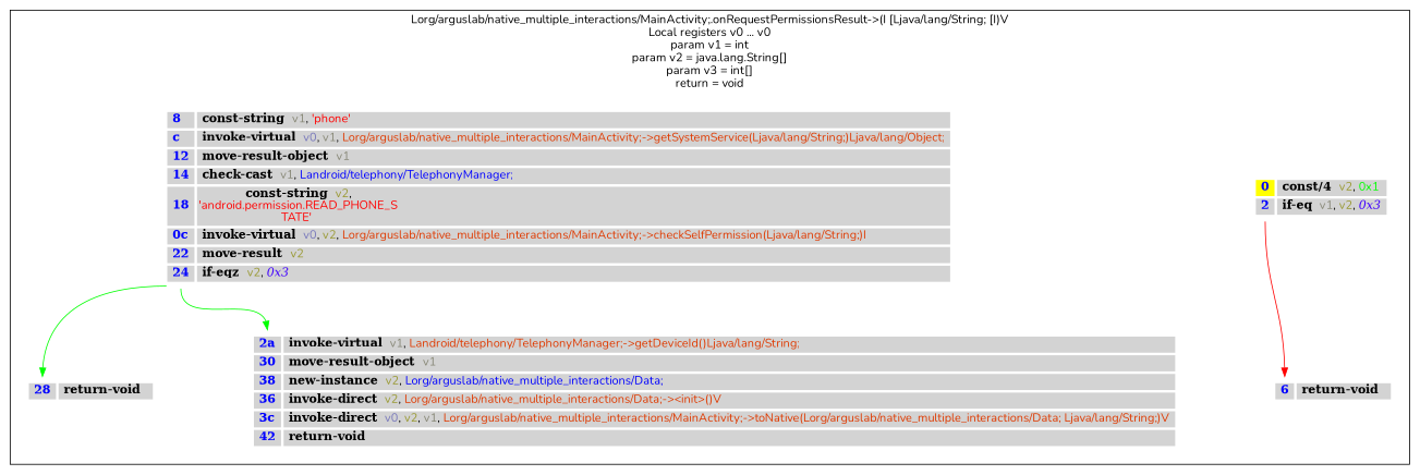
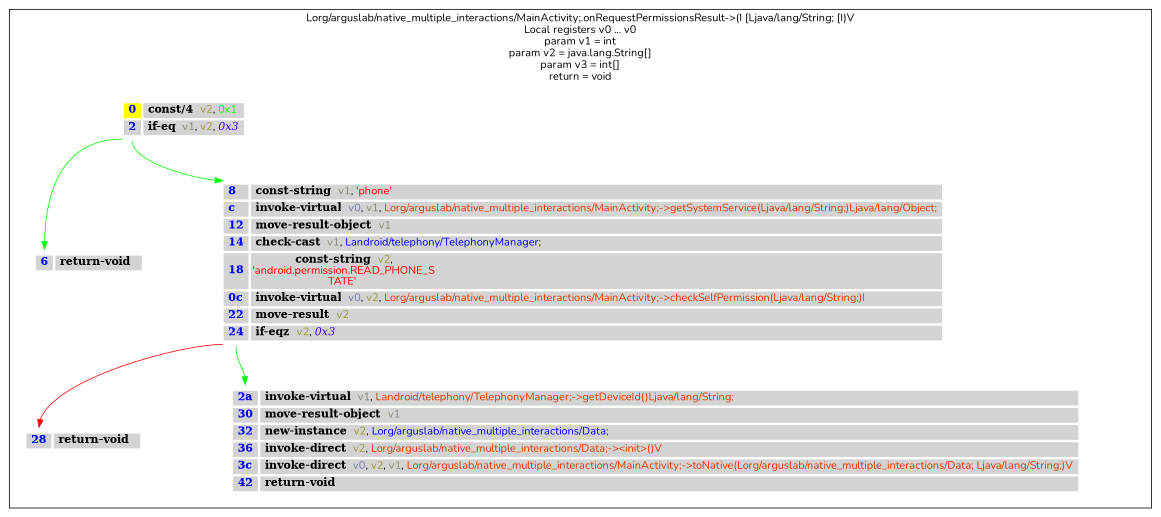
  digraph {
    fontname=Nunito
    rankdir=TB
    node [fontname=Nunito shape=plaintext]
    edge [color=red fontname=Nunito headport=header tailport=tail]
    n1 [height=0.95833 label=< <TABLE BORDER="0" CELLBORDER="0" CELLSPACING="3"> <TR><TD PORT="header"></TD></TR> <TR><TD ALIGN="LEFT" BGCOLOR="yellow"> <FONT FACE="Times-Bold" color="blue">0</FONT> </TD><TD ALIGN="LEFT" BGCOLOR="lightgray"> <FONT FACE="Times-Bold" color="black">const/4 </FONT> <FONT color="#999933">v2</FONT>, <FONT color="green">0x1</FONT> </TD></TR> <TR><TD ALIGN="LEFT" BGCOLOR="lightgray"> <FONT FACE="Times-Bold" color="blue">2</FONT> </TD><TD ALIGN="LEFT" BGCOLOR="lightgray"> <FONT FACE="Times-Bold" color="black">if-eq </FONT> <FONT color="#888877">v1</FONT>, <FONT color="#999933">v2</FONT>, <FONT FACE="Times-Italic" color="#4000FF">0x3</FONT> </TD></TR> <TR><TD PORT="tail"></TD></TR> </TABLE>> width=2.6528]
    n2 [height=0.65278 label=< <TABLE BORDER="0" CELLBORDER="0" CELLSPACING="3"> <TR><TD PORT="header"></TD></TR> <TR><TD ALIGN="LEFT" BGCOLOR="lightgray"> <FONT FACE="Times-Bold" color="blue">6</FONT> </TD><TD ALIGN="LEFT" BGCOLOR="lightgray"> <FONT FACE="Times-Bold" color="black">return-void </FONT>  </TD></TR> <TR><TD PORT="tail"></TD></TR> </TABLE>> width=2.2639]
    n3 [height=3.1667 label=< <TABLE BORDER="0" CELLBORDER="0" CELLSPACING="3"> <TR><TD PORT="header"></TD></TR> <TR><TD ALIGN="LEFT" BGCOLOR="lightgray"> <FONT FACE="Times-Bold" color="blue">8</FONT> </TD><TD ALIGN="LEFT" BGCOLOR="lightgray"> <FONT FACE="Times-Bold" color="black">const-string </FONT> <FONT color="#888877">v1</FONT>, <FONT color="red">'phone'</FONT> </TD></TR> <TR><TD ALIGN="LEFT" BGCOLOR="lightgray"> <FONT FACE="Times-Bold" color="blue">c</FONT> </TD><TD ALIGN="LEFT" BGCOLOR="lightgray"> <FONT FACE="Times-Bold" color="black">invoke-virtual </FONT> <FONT color="#7777BB">v0</FONT>, <FONT color="#888877">v1</FONT>, <FONT color="#DF3A01">Lorg/arguslab/native_multiple_interactions/MainActivity;-&gt;getSystemService(Ljava/lang/String;)Ljava/lang/Object;</FONT> </TD></TR> <TR><TD ALIGN="LEFT" BGCOLOR="lightgray"> <FONT FACE="Times-Bold" color="blue">12</FONT> </TD><TD ALIGN="LEFT" BGCOLOR="lightgray"> <FONT FACE="Times-Bold" color="black">move-result-object </FONT> <FONT color="#888877">v1</FONT> </TD></TR> <TR><TD ALIGN="LEFT" BGCOLOR="lightgray"> <FONT FACE="Times-Bold" color="blue">14</FONT> </TD><TD ALIGN="LEFT" BGCOLOR="lightgray"> <FONT FACE="Times-Bold" color="black">check-cast </FONT> <FONT color="#888877">v1</FONT>, <FONT color="#0000FF">Landroid/telephony/TelephonyManager;</FONT> </TD></TR> <TR><TD ALIGN="LEFT" BGCOLOR="lightgray"> <FONT FACE="Times-Bold" color="blue">18</FONT> </TD><TD ALIGN="LEFT" BGCOLOR="lightgray"> <FONT FACE="Times-Bold" color="black">const-string </FONT> <FONT color="#999933">v2</FONT>, <FONT color="red"><br/>'android.permission.READ_PHONE_S<br/>TATE'</FONT> </TD></TR> <TR><TD ALIGN="LEFT" BGCOLOR="lightgray"> <FONT FACE="Times-Bold" color="blue">0c</FONT> </TD><TD ALIGN="LEFT" BGCOLOR="lightgray"> <FONT FACE="Times-Bold" color="black">invoke-virtual </FONT> <FONT color="#7777BB">v0</FONT>, <FONT color="#999933">v2</FONT>, <FONT color="#DF3A01">Lorg/arguslab/native_multiple_interactions/MainActivity;-&gt;checkSelfPermission(Ljava/lang/String;)I</FONT> </TD></TR> <TR><TD ALIGN="LEFT" BGCOLOR="lightgray"> <FONT FACE="Times-Bold" color="blue">22</FONT> </TD><TD ALIGN="LEFT" BGCOLOR="lightgray"> <FONT FACE="Times-Bold" color="black">move-result </FONT> <FONT color="#999933">v2</FONT> </TD></TR> <TR><TD ALIGN="LEFT" BGCOLOR="lightgray"> <FONT FACE="Times-Bold" color="blue">24</FONT> </TD><TD ALIGN="LEFT" BGCOLOR="lightgray"> <FONT FACE="Times-Bold" color="black">if-eqz </FONT> <FONT color="#999933">v2</FONT>, <FONT FACE="Times-Italic" color="#4000FF">0x3</FONT> </TD></TR> <TR><TD PORT="tail"></TD></TR> </TABLE>> width=14.847]
    n4 [height=0.65278 label=< <TABLE BORDER="0" CELLBORDER="0" CELLSPACING="3"> <TR><TD PORT="header"></TD></TR> <TR><TD ALIGN="LEFT" BGCOLOR="lightgray"> <FONT FACE="Times-Bold" color="blue">28</FONT> </TD><TD ALIGN="LEFT" BGCOLOR="lightgray"> <FONT FACE="Times-Bold" color="black">return-void </FONT>  </TD></TR> <TR><TD PORT="tail"></TD></TR> </TABLE>> width=2.4028]
-   n5 [height=2.1806 label=< <TABLE BORDER="0" CELLBORDER="0" CELLSPACING="3"> <TR><TD PORT="header"></TD></TR> <TR><TD ALIGN="LEFT" BGCOLOR="lightgray"> <FONT FACE="Times-Bold" color="blue">2a</FONT> </TD><TD ALIGN="LEFT" BGCOLOR="lightgray"> <FONT FACE="Times-Bold" color="black">invoke-virtual </FONT> <FONT color="#888877">v1</FONT>, <FONT color="#DF3A01">Landroid/telephony/TelephonyManager;-&gt;getDeviceId()Ljava/lang/String;</FONT> </TD></TR> <TR><TD ALIGN="LEFT" BGCOLOR="lightgray"> <FONT FACE="Times-Bold" color="blue">30</FONT> </TD><TD ALIGN="LEFT" BGCOLOR="lightgray"> <FONT FACE="Times-Bold" color="black">move-result-object </FONT> <FONT color="#888877">v1</FONT> </TD></TR> <TR><TD ALIGN="LEFT" BGCOLOR="lightgray"> <FONT FACE="Times-Bold" color="blue">38</FONT> </TD><TD ALIGN="LEFT" BGCOLOR="lightgray"> <FONT FACE="Times-Bold" color="black">new-instance </FONT> <FONT color="#999933">v2</FONT>, <FONT color="#0000FF">Lorg/arguslab/native_multiple_interactions/Data;</FONT> </TD></TR> <TR><TD ALIGN="LEFT" BGCOLOR="lightgray"> <FONT FACE="Times-Bold" color="blue">36</FONT> </TD><TD ALIGN="LEFT" BGCOLOR="lightgray"> <FONT FACE="Times-Bold" color="black">invoke-direct </FONT> <FONT color="#999933">v2</FONT>, <FONT color="#DF3A01">Lorg/arguslab/native_multiple_interactions/Data;-&gt;&lt;init&gt;()V</FONT> </TD></TR> <TR><TD ALIGN="LEFT" BGCOLOR="lightgray"> <FONT FACE="Times-Bold" color="blue">3c</FONT> </TD><TD ALIGN="LEFT" BGCOLOR="lightgray"> <FONT FACE="Times-Bold" color="black">invoke-direct </FONT> <FONT color="#7777BB">v0</FONT>, <FONT color="#999933">v2</FONT>, <FONT color="#888877">v1</FONT>, <FONT color="#DF3A01">Lorg/arguslab/native_multiple_interactions/MainActivity;-&gt;toNative(Lorg/arguslab/native_multiple_interactions/Data; Ljava/lang/String;)V</FONT> </TD></TR> <TR><TD ALIGN="LEFT" BGCOLOR="lightgray"> <FONT FACE="Times-Bold" color="blue">42</FONT> </TD><TD ALIGN="LEFT" BGCOLOR="lightgray"> <FONT FACE="Times-Bold" color="black">return-void </FONT>  </TD></TR> <TR><TD PORT="tail"></TD></TR> </TABLE>> width=17.472]
+   n5 [height=2.1806 label=< <TABLE BORDER="0" CELLBORDER="0" CELLSPACING="3"> <TR><TD PORT="header"></TD></TR> <TR><TD ALIGN="LEFT" BGCOLOR="lightgray"> <FONT FACE="Times-Bold" color="blue">2a</FONT> </TD><TD ALIGN="LEFT" BGCOLOR="lightgray"> <FONT FACE="Times-Bold" color="black">invoke-virtual </FONT> <FONT color="#888877">v1</FONT>, <FONT color="#DF3A01">Landroid/telephony/TelephonyManager;-&gt;getDeviceId()Ljava/lang/String;</FONT> </TD></TR> <TR><TD ALIGN="LEFT" BGCOLOR="lightgray"> <FONT FACE="Times-Bold" color="blue">30</FONT> </TD><TD ALIGN="LEFT" BGCOLOR="lightgray"> <FONT FACE="Times-Bold" color="black">move-result-object </FONT> <FONT color="#888877">v1</FONT> </TD></TR> <TR><TD ALIGN="LEFT" BGCOLOR="lightgray"> <FONT FACE="Times-Bold" color="blue">32</FONT> </TD><TD ALIGN="LEFT" BGCOLOR="lightgray"> <FONT FACE="Times-Bold" color="black">new-instance </FONT> <FONT color="#999933">v2</FONT>, <FONT color="#0000FF">Lorg/arguslab/native_multiple_interactions/Data;</FONT> </TD></TR> <TR><TD ALIGN="LEFT" BGCOLOR="lightgray"> <FONT FACE="Times-Bold" color="blue">36</FONT> </TD><TD ALIGN="LEFT" BGCOLOR="lightgray"> <FONT FACE="Times-Bold" color="black">invoke-direct </FONT> <FONT color="#999933">v2</FONT>, <FONT color="#DF3A01">Lorg/arguslab/native_multiple_interactions/Data;-&gt;&lt;init&gt;()V</FONT> </TD></TR> <TR><TD ALIGN="LEFT" BGCOLOR="lightgray"> <FONT FACE="Times-Bold" color="blue">3c</FONT> </TD><TD ALIGN="LEFT" BGCOLOR="lightgray"> <FONT FACE="Times-Bold" color="black">invoke-direct </FONT> <FONT color="#7777BB">v0</FONT>, <FONT color="#999933">v2</FONT>, <FONT color="#888877">v1</FONT>, <FONT color="#DF3A01">Lorg/arguslab/native_multiple_interactions/MainActivity;-&gt;toNative(Lorg/arguslab/native_multiple_interactions/Data; Ljava/lang/String;)V</FONT> </TD></TR> <TR><TD ALIGN="LEFT" BGCOLOR="lightgray"> <FONT FACE="Times-Bold" color="blue">42</FONT> </TD><TD ALIGN="LEFT" BGCOLOR="lightgray"> <FONT FACE="Times-Bold" color="black">return-void </FONT>  </TD></TR> <TR><TD PORT="tail"></TD></TR> </TABLE>> width=17.472]
    subgraph cluster_1 {
      label="Lorg/arguslab/native_multiple_interactions/MainActivity;.onRequestPermissionsResult->(I [Ljava/lang/String; [I)V\nLocal registers v0 ... v0\nparam v1 = int\nparam v2 = java.lang.String[]\nparam v3 = int[]\nreturn = void"
      n1
      n2
      n3
      n4
      n5
    }
-   n1 -> n2
-   n3 -> n4 [color=green]
+   n1 -> n2 [color=green]
+   n1 -> n3 [color=green]
+   n3 -> n4
    n3 -> n5 [color=green]
  }
